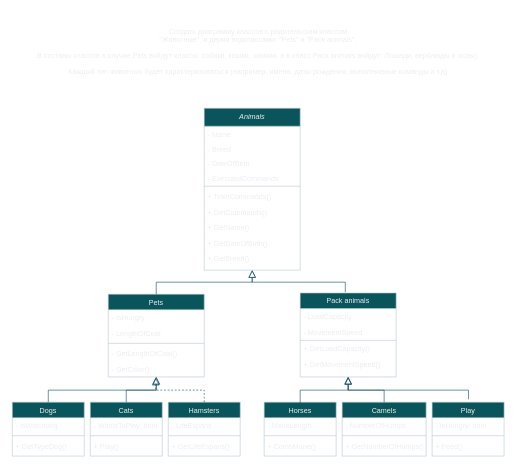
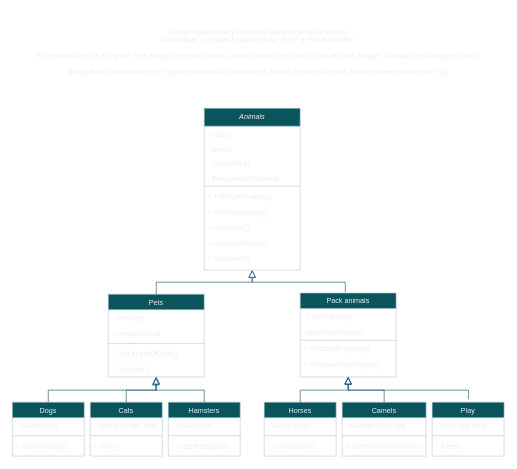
  <mxCell id="0" />
  <mxCell id="1" parent="0" />
  <mxCell id="2" value="Animals" style="swimlane;fontStyle=2;align=center;verticalAlign=top;childLayout=stackLayout;horizontal=1;startSize=30;horizontalStack=0;resizeParent=1;resizeLast=0;collapsible=1;marginBottom=0;rounded=0;shadow=0;strokeWidth=1;labelBackgroundColor=none;fillColor=#09555B;strokeColor=#BAC8D3;fontColor=#EEEEEE;" parent="1" vertex="1"><mxGeometry x="340" y="180" width="160" height="270" as="geometry"><mxRectangle x="328" y="-1000" width="160" height="26" as="alternateBounds" /></mxGeometry></mxCell>
  <mxCell id="3" value="- Name" style="text;align=left;verticalAlign=top;spacingLeft=4;spacingRight=4;overflow=hidden;rotatable=0;points=[[0,0.5],[1,0.5]];portConstraint=eastwest;labelBackgroundColor=none;fontColor=#EEEEEE;" parent="2" vertex="1"><mxGeometry y="30" width="160" height="26" as="geometry" /></mxCell>
  <mxCell id="4" value="- Breed" style="text;align=left;verticalAlign=top;spacingLeft=4;spacingRight=4;overflow=hidden;rotatable=0;points=[[0,0.5],[1,0.5]];portConstraint=eastwest;rounded=0;shadow=0;html=0;labelBackgroundColor=none;fontColor=#EEEEEE;" vertex="1" parent="2"><mxGeometry y="56" width="160" height="22" as="geometry" /></mxCell>
  <mxCell id="5" value="- DateOfBirth" style="text;align=left;verticalAlign=top;spacingLeft=4;spacingRight=4;overflow=hidden;rotatable=0;points=[[0,0.5],[1,0.5]];portConstraint=eastwest;rounded=0;shadow=0;html=0;labelBackgroundColor=none;fontColor=#EEEEEE;" parent="2" vertex="1"><mxGeometry y="78" width="160" height="26" as="geometry" /></mxCell>
  <mxCell id="6" value="- ExecutedCommands" style="text;align=left;verticalAlign=top;spacingLeft=4;spacingRight=4;overflow=hidden;rotatable=0;points=[[0,0.5],[1,0.5]];portConstraint=eastwest;rounded=0;shadow=0;html=0;labelBackgroundColor=none;fontColor=#EEEEEE;" parent="2" vertex="1"><mxGeometry y="104" width="160" height="22" as="geometry" /></mxCell>
  <mxCell id="7" value="" style="line;html=1;strokeWidth=1;align=left;verticalAlign=middle;spacingTop=-1;spacingLeft=3;spacingRight=3;rotatable=0;labelPosition=right;points=[];portConstraint=eastwest;labelBackgroundColor=none;fillColor=#09555B;strokeColor=#BAC8D3;fontColor=#EEEEEE;" parent="2" vertex="1"><mxGeometry y="126" width="160" height="8" as="geometry" /></mxCell>
  <mxCell id="8" value="+ TrainCommands()" style="text;align=left;verticalAlign=top;spacingLeft=4;spacingRight=4;overflow=hidden;rotatable=0;points=[[0,0.5],[1,0.5]];portConstraint=eastwest;labelBackgroundColor=none;fontColor=#EEEEEE;" parent="2" vertex="1"><mxGeometry y="134" width="160" height="26" as="geometry" /></mxCell>
  <mxCell id="9" value="+ GetCommands()" style="text;align=left;verticalAlign=top;spacingLeft=4;spacingRight=4;overflow=hidden;rotatable=0;points=[[0,0.5],[1,0.5]];portConstraint=eastwest;labelBackgroundColor=none;fontColor=#EEEEEE;" vertex="1" parent="2"><mxGeometry y="160" width="160" height="26" as="geometry" /></mxCell>
  <mxCell id="10" value="+ GetName()" style="text;align=left;verticalAlign=top;spacingLeft=4;spacingRight=4;overflow=hidden;rotatable=0;points=[[0,0.5],[1,0.5]];portConstraint=eastwest;labelBackgroundColor=none;fontColor=#EEEEEE;" vertex="1" parent="2"><mxGeometry y="186" width="160" height="26" as="geometry" /></mxCell>
  <mxCell id="11" value="+ GetDateOfBirth()" style="text;align=left;verticalAlign=top;spacingLeft=4;spacingRight=4;overflow=hidden;rotatable=0;points=[[0,0.5],[1,0.5]];portConstraint=eastwest;labelBackgroundColor=none;fontColor=#EEEEEE;" vertex="1" parent="2"><mxGeometry y="212" width="160" height="26" as="geometry" /></mxCell>
  <mxCell id="12" value="+ GetBreed()" style="text;align=left;verticalAlign=top;spacingLeft=4;spacingRight=4;overflow=hidden;rotatable=0;points=[[0,0.5],[1,0.5]];portConstraint=eastwest;labelBackgroundColor=none;fontColor=#EEEEEE;" vertex="1" parent="2"><mxGeometry y="238" width="160" height="26" as="geometry" /></mxCell>
  <mxCell id="13" value="Pets" style="swimlane;fontStyle=0;align=center;verticalAlign=top;childLayout=stackLayout;horizontal=1;startSize=26;horizontalStack=0;resizeParent=1;resizeLast=0;collapsible=1;marginBottom=0;rounded=0;shadow=0;strokeWidth=1;labelBackgroundColor=none;fillColor=#09555B;strokeColor=#BAC8D3;fontColor=#EEEEEE;" parent="1" vertex="1"><mxGeometry x="180" y="490" width="160" height="138" as="geometry"><mxRectangle x="160" y="-680" width="160" height="26" as="alternateBounds" /></mxGeometry></mxCell>
  <mxCell id="14" value="- IsHungry" style="text;align=left;verticalAlign=top;spacingLeft=4;spacingRight=4;overflow=hidden;rotatable=0;points=[[0,0.5],[1,0.5]];portConstraint=eastwest;labelBackgroundColor=none;fontColor=#EEEEEE;" parent="13" vertex="1"><mxGeometry y="26" width="160" height="26" as="geometry" /></mxCell>
  <mxCell id="15" value="- LengthOfCoat" style="text;align=left;verticalAlign=top;spacingLeft=4;spacingRight=4;overflow=hidden;rotatable=0;points=[[0,0.5],[1,0.5]];portConstraint=eastwest;rounded=0;shadow=0;html=0;labelBackgroundColor=none;fontColor=#EEEEEE;" parent="13" vertex="1"><mxGeometry y="52" width="160" height="26" as="geometry" /></mxCell>
  <mxCell id="16" value="" style="line;html=1;strokeWidth=1;align=left;verticalAlign=middle;spacingTop=-1;spacingLeft=3;spacingRight=3;rotatable=0;labelPosition=right;points=[];portConstraint=eastwest;labelBackgroundColor=none;fillColor=#09555B;strokeColor=#BAC8D3;fontColor=#EEEEEE;" parent="13" vertex="1"><mxGeometry y="78" width="160" height="8" as="geometry" /></mxCell>
  <mxCell id="17" value="- GetLengthOfCoat()" style="text;align=left;verticalAlign=top;spacingLeft=4;spacingRight=4;overflow=hidden;rotatable=0;points=[[0,0.5],[1,0.5]];portConstraint=eastwest;labelBackgroundColor=none;fontColor=#EEEEEE;" parent="13" vertex="1"><mxGeometry y="86" width="160" height="26" as="geometry" /></mxCell>
  <mxCell id="18" value="- GetColor()" style="text;align=left;verticalAlign=top;spacingLeft=4;spacingRight=4;overflow=hidden;rotatable=0;points=[[0,0.5],[1,0.5]];portConstraint=eastwest;labelBackgroundColor=none;fontColor=#EEEEEE;" vertex="1" parent="13"><mxGeometry y="112" width="160" height="26" as="geometry" /></mxCell>
  <mxCell id="19" value="" style="endArrow=block;endSize=10;endFill=0;shadow=0;strokeWidth=1;rounded=0;edgeStyle=elbowEdgeStyle;elbow=vertical;labelBackgroundColor=none;strokeColor=#0B4D6A;fontColor=default;" parent="1" source="13" target="2" edge="1"><mxGeometry width="160" relative="1" as="geometry"><mxPoint x="328" y="253" as="sourcePoint" /><mxPoint x="328" y="253" as="targetPoint" /></mxGeometry></mxCell>
  <mxCell id="20" value="Pack animals" style="swimlane;fontStyle=0;align=center;verticalAlign=top;childLayout=stackLayout;horizontal=1;startSize=26;horizontalStack=0;resizeParent=1;resizeLast=0;collapsible=1;marginBottom=0;rounded=0;shadow=0;strokeWidth=1;labelBackgroundColor=none;fillColor=#09555B;strokeColor=#BAC8D3;fontColor=#EEEEEE;" parent="1" vertex="1"><mxGeometry x="500" y="488" width="160" height="140" as="geometry"><mxRectangle x="330" y="590" width="170" height="26" as="alternateBounds" /></mxGeometry></mxCell>
  <mxCell id="21" value="- LoadCapacity" style="text;align=left;verticalAlign=top;spacingLeft=4;spacingRight=4;overflow=hidden;rotatable=0;points=[[0,0.5],[1,0.5]];portConstraint=eastwest;labelBackgroundColor=none;fontColor=#EEEEEE;" vertex="1" parent="20"><mxGeometry y="26" width="160" height="26" as="geometry" /></mxCell>
  <mxCell id="22" value="- MovementSpeed" style="text;align=left;verticalAlign=top;spacingLeft=4;spacingRight=4;overflow=hidden;rotatable=0;points=[[0,0.5],[1,0.5]];portConstraint=eastwest;labelBackgroundColor=none;fontColor=#EEEEEE;" parent="20" vertex="1"><mxGeometry y="52" width="160" height="26" as="geometry" /></mxCell>
  <mxCell id="23" value="" style="line;html=1;strokeWidth=1;align=left;verticalAlign=middle;spacingTop=-1;spacingLeft=3;spacingRight=3;rotatable=0;labelPosition=right;points=[];portConstraint=eastwest;labelBackgroundColor=none;fillColor=#09555B;strokeColor=#BAC8D3;fontColor=#EEEEEE;" parent="20" vertex="1"><mxGeometry y="78" width="160" height="2" as="geometry" /></mxCell>
  <mxCell id="24" value="+ GetLoadCapacity()" style="text;align=left;verticalAlign=top;spacingLeft=4;spacingRight=4;overflow=hidden;rotatable=0;points=[[0,0.5],[1,0.5]];portConstraint=eastwest;labelBackgroundColor=none;fontColor=#EEEEEE;" vertex="1" parent="20"><mxGeometry y="80" width="160" height="26" as="geometry" /></mxCell>
  <mxCell id="25" value="+ GetMovementSpeed()" style="text;align=left;verticalAlign=top;spacingLeft=4;spacingRight=4;overflow=hidden;rotatable=0;points=[[0,0.5],[1,0.5]];portConstraint=eastwest;labelBackgroundColor=none;fontColor=#EEEEEE;" vertex="1" parent="20"><mxGeometry y="106" width="160" height="26" as="geometry" /></mxCell>
  <mxCell id="26" value="" style="endArrow=block;endSize=10;endFill=0;shadow=0;strokeWidth=1;rounded=0;edgeStyle=elbowEdgeStyle;elbow=vertical;labelBackgroundColor=none;strokeColor=#0B4D6A;fontColor=default;entryX=0.5;entryY=1;entryDx=0;entryDy=0;exitX=0.47;exitY=-0.009;exitDx=0;exitDy=0;exitPerimeter=0;" parent="1" source="20" target="2" edge="1"><mxGeometry width="160" relative="1" as="geometry"><mxPoint x="600" y="490" as="sourcePoint" /><mxPoint x="438" y="321" as="targetPoint" /><Array as="points"><mxPoint x="500" y="470" /></Array></mxGeometry></mxCell>
  <mxCell id="27" value="&lt;p class=&quot;MsoNormal&quot;&gt;Создать диаграмму классов с родительским классом&lt;br&gt;&quot;Животные&quot;, и двумя подклассами: &quot;Pets&quot; и &quot;&lt;span lang=&quot;EN-US&quot;&gt;Pack&lt;/span&gt;&lt;span lang=&quot;EN-US&quot;&gt; &lt;/span&gt;&lt;span lang=&quot;EN-US&quot;&gt;animals&lt;/span&gt;&quot;.&lt;/p&gt;&lt;span style=&quot;background-color: initial;&quot;&gt;В составы классов в случае Pets войдут классы: собаки,&amp;nbsp;&lt;/span&gt;&lt;span style=&quot;background-color: initial;&quot;&gt;кошки, хомяки, а в класс Pack animals войдут: Лошади, верблюды и ослы).&lt;/span&gt;&lt;span style=&quot;background-color: initial;&quot;&gt;&lt;br&gt;&lt;/span&gt;&lt;p class=&quot;MsoNormal&quot;&gt;&lt;span style=&quot;background-color: initial;&quot;&gt;Каждый тип животных будет характеризоваться (например,&amp;nbsp;&lt;/span&gt;&lt;span style=&quot;background-color: initial;&quot;&gt;имена, даты рождения, выполняемые команды и т.д)&lt;/span&gt;&lt;/p&gt;" style="text;html=1;align=center;verticalAlign=middle;whiteSpace=wrap;rounded=0;fontColor=#EEEEEE;" vertex="1" parent="1"><mxGeometry x="40" y="20" width="780" height="130" as="geometry" /></mxCell>
  <mxCell id="28" value="Dogs" style="swimlane;fontStyle=0;align=center;verticalAlign=top;childLayout=stackLayout;horizontal=1;startSize=26;horizontalStack=0;resizeParent=1;resizeLast=0;collapsible=1;marginBottom=0;rounded=0;shadow=0;strokeWidth=1;labelBackgroundColor=none;fillColor=#09555B;strokeColor=#BAC8D3;fontColor=#EEEEEE;" vertex="1" parent="1"><mxGeometry y="670" width="120" height="90" as="geometry" x="20"><mxRectangle x="120" y="590" width="160" height="26" as="alternateBounds" /></mxGeometry></mxCell>
  <mxCell id="29" value="- IsWatchdog" style="text;align=left;verticalAlign=top;spacingLeft=4;spacingRight=4;overflow=hidden;rotatable=0;points=[[0,0.5],[1,0.5]];portConstraint=eastwest;labelBackgroundColor=none;fontColor=#EEEEEE;" vertex="1" parent="28"><mxGeometry y="26" width="120" height="26" as="geometry" /></mxCell>
  <mxCell id="30" value="" style="line;html=1;strokeWidth=1;align=left;verticalAlign=middle;spacingTop=-1;spacingLeft=3;spacingRight=3;rotatable=0;labelPosition=right;points=[];portConstraint=eastwest;labelBackgroundColor=none;fillColor=#09555B;strokeColor=#BAC8D3;fontColor=#EEEEEE;" vertex="1" parent="28"><mxGeometry y="52" width="120" height="8" as="geometry" /></mxCell>
  <mxCell id="31" value="+ GetTypeDog()" style="text;align=left;verticalAlign=top;spacingLeft=4;spacingRight=4;overflow=hidden;rotatable=0;points=[[0,0.5],[1,0.5]];portConstraint=eastwest;labelBackgroundColor=none;fontColor=#EEEEEE;" vertex="1" parent="28"><mxGeometry y="60" width="120" height="26" as="geometry" /></mxCell>
  <mxCell id="32" value="" style="endArrow=block;endSize=10;endFill=0;shadow=0;strokeWidth=1;rounded=0;edgeStyle=elbowEdgeStyle;elbow=vertical;labelBackgroundColor=none;strokeColor=#0B4D6A;fontColor=default;entryX=0.5;entryY=1;entryDx=0;entryDy=0;exitX=0.5;exitY=0;exitDx=0;exitDy=0;" edge="1" parent="1" source="28" target="13"><mxGeometry width="160" relative="1" as="geometry"><mxPoint x="100" y="690" as="sourcePoint" /><mxPoint x="268" y="640" as="targetPoint" /><Array as="points"><mxPoint x="170" y="650" /></Array></mxGeometry></mxCell>
  <mxCell id="33" value="Cats" style="swimlane;fontStyle=0;align=center;verticalAlign=top;childLayout=stackLayout;horizontal=1;startSize=26;horizontalStack=0;resizeParent=1;resizeLast=0;collapsible=1;marginBottom=0;rounded=0;shadow=0;strokeWidth=1;labelBackgroundColor=none;fillColor=#09555B;strokeColor=#BAC8D3;fontColor=#EEEEEE;" vertex="1" parent="1"><mxGeometry x="150" y="670" width="120" height="90" as="geometry"><mxRectangle x="120" y="590" width="160" height="26" as="alternateBounds" /></mxGeometry></mxCell>
  <mxCell id="34" value="- WantsToPlay: bool" style="text;align=left;verticalAlign=top;spacingLeft=4;spacingRight=4;overflow=hidden;rotatable=0;points=[[0,0.5],[1,0.5]];portConstraint=eastwest;labelBackgroundColor=none;fontColor=#EEEEEE;" vertex="1" parent="33"><mxGeometry y="26" width="120" height="26" as="geometry" /></mxCell>
  <mxCell id="35" value="" style="line;html=1;strokeWidth=1;align=left;verticalAlign=middle;spacingTop=-1;spacingLeft=3;spacingRight=3;rotatable=0;labelPosition=right;points=[];portConstraint=eastwest;labelBackgroundColor=none;fillColor=#09555B;strokeColor=#BAC8D3;fontColor=#EEEEEE;" vertex="1" parent="33"><mxGeometry y="52" width="120" height="8" as="geometry" /></mxCell>
  <mxCell id="36" value="+ Play()" style="text;align=left;verticalAlign=top;spacingLeft=4;spacingRight=4;overflow=hidden;rotatable=0;points=[[0,0.5],[1,0.5]];portConstraint=eastwest;labelBackgroundColor=none;fontColor=#EEEEEE;" vertex="1" parent="33"><mxGeometry y="60" width="120" height="26" as="geometry" /></mxCell>
  <mxCell id="37" value="" style="endArrow=block;endSize=10;endFill=0;shadow=0;strokeWidth=1;rounded=0;edgeStyle=elbowEdgeStyle;elbow=vertical;labelBackgroundColor=none;strokeColor=#0B4D6A;fontColor=default;exitX=0.5;exitY=0;exitDx=0;exitDy=0;entryX=0.5;entryY=1;entryDx=0;entryDy=0;" edge="1" parent="1" source="33" target="13"><mxGeometry width="160" relative="1" as="geometry"><mxPoint x="110" y="700" as="sourcePoint" /><mxPoint x="220" y="630" as="targetPoint" /><Array as="points"><mxPoint x="230" y="650" /></Array></mxGeometry></mxCell>
  <mxCell id="38" value="Hamsters" style="swimlane;fontStyle=0;align=center;verticalAlign=top;childLayout=stackLayout;horizontal=1;startSize=26;horizontalStack=0;resizeParent=1;resizeLast=0;collapsible=1;marginBottom=0;rounded=0;shadow=0;strokeWidth=1;labelBackgroundColor=none;fillColor=#09555B;strokeColor=#BAC8D3;fontColor=#EEEEEE;" vertex="1" parent="1"><mxGeometry x="280" y="670" width="120" height="90" as="geometry"><mxRectangle x="120" y="590" width="160" height="26" as="alternateBounds" /></mxGeometry></mxCell>
  <mxCell id="39" value="- LifeEspans" style="text;align=left;verticalAlign=top;spacingLeft=4;spacingRight=4;overflow=hidden;rotatable=0;points=[[0,0.5],[1,0.5]];portConstraint=eastwest;labelBackgroundColor=none;fontColor=#EEEEEE;" vertex="1" parent="38"><mxGeometry y="26" width="120" height="26" as="geometry" /></mxCell>
  <mxCell id="40" value="" style="line;html=1;strokeWidth=1;align=left;verticalAlign=middle;spacingTop=-1;spacingLeft=3;spacingRight=3;rotatable=0;labelPosition=right;points=[];portConstraint=eastwest;labelBackgroundColor=none;fillColor=#09555B;strokeColor=#BAC8D3;fontColor=#EEEEEE;" vertex="1" parent="38"><mxGeometry y="52" width="120" height="8" as="geometry" /></mxCell>
  <mxCell id="41" value="+ GetLifeEspans()" style="text;align=left;verticalAlign=top;spacingLeft=4;spacingRight=4;overflow=hidden;rotatable=0;points=[[0,0.5],[1,0.5]];portConstraint=eastwest;labelBackgroundColor=none;fontColor=#EEEEEE;" vertex="1" parent="38"><mxGeometry y="60" width="120" height="26" as="geometry" /></mxCell>
- <mxCell id="42" value="" style="endArrow=block;endSize=10;endFill=0;shadow=0;strokeWidth=1;rounded=0;edgeStyle=elbowEdgeStyle;elbow=vertical;labelBackgroundColor=none;strokeColor=#0B4D6A;fontColor=default;exitX=0.5;exitY=0;exitDx=0;exitDy=0;entryX=0.495;entryY=1.058;entryDx=0;entryDy=0;entryPerimeter=0;dashed=1;" edge="1" parent="1" source="38" target="18"><mxGeometry width="160" relative="1" as="geometry"><mxPoint x="120" y="710" as="sourcePoint" /><mxPoint x="260" y="630" as="targetPoint" /><Array as="points"><mxPoint x="300" y="650" /></Array></mxGeometry></mxCell>
+ <mxCell id="42" value="" style="endArrow=block;endSize=10;endFill=0;shadow=0;strokeWidth=1;rounded=0;edgeStyle=elbowEdgeStyle;elbow=vertical;labelBackgroundColor=none;strokeColor=#0B4D6A;fontColor=default;exitX=0.5;exitY=0;exitDx=0;exitDy=0;entryX=0.495;entryY=1.058;entryDx=0;entryDy=0;entryPerimeter=0;" edge="1" parent="1" source="38" target="18"><mxGeometry width="160" relative="1" as="geometry"><mxPoint x="120" y="710" as="sourcePoint" /><mxPoint x="260" y="630" as="targetPoint" /><Array as="points"><mxPoint x="300" y="650" /></Array></mxGeometry></mxCell>
  <mxCell id="43" value="Play" style="swimlane;fontStyle=0;align=center;verticalAlign=top;childLayout=stackLayout;horizontal=1;startSize=26;horizontalStack=0;resizeParent=1;resizeLast=0;collapsible=1;marginBottom=0;rounded=0;shadow=0;strokeWidth=1;labelBackgroundColor=none;fillColor=#09555B;strokeColor=#BAC8D3;fontColor=#EEEEEE;" vertex="1" parent="1"><mxGeometry x="720" y="670" width="120" height="90" as="geometry"><mxRectangle x="120" y="590" width="160" height="26" as="alternateBounds" /></mxGeometry></mxCell>
  <mxCell id="44" value="- IsHungry: bool" style="text;align=left;verticalAlign=top;spacingLeft=4;spacingRight=4;overflow=hidden;rotatable=0;points=[[0,0.5],[1,0.5]];portConstraint=eastwest;labelBackgroundColor=none;fontColor=#EEEEEE;" vertex="1" parent="43"><mxGeometry y="26" width="120" height="26" as="geometry" /></mxCell>
  <mxCell id="45" value="" style="line;html=1;strokeWidth=1;align=left;verticalAlign=middle;spacingTop=-1;spacingLeft=3;spacingRight=3;rotatable=0;labelPosition=right;points=[];portConstraint=eastwest;labelBackgroundColor=none;fillColor=#09555B;strokeColor=#BAC8D3;fontColor=#EEEEEE;" vertex="1" parent="43"><mxGeometry y="52" width="120" height="8" as="geometry" /></mxCell>
  <mxCell id="46" value="+ Feed()" style="text;align=left;verticalAlign=top;spacingLeft=4;spacingRight=4;overflow=hidden;rotatable=0;points=[[0,0.5],[1,0.5]];portConstraint=eastwest;labelBackgroundColor=none;fontColor=#EEEEEE;" vertex="1" parent="43"><mxGeometry y="60" width="120" height="26" as="geometry" /></mxCell>
  <mxCell id="47" value="Horses" style="swimlane;fontStyle=0;align=center;verticalAlign=top;childLayout=stackLayout;horizontal=1;startSize=26;horizontalStack=0;resizeParent=1;resizeLast=0;collapsible=1;marginBottom=0;rounded=0;shadow=0;strokeWidth=1;labelBackgroundColor=none;fillColor=#09555B;strokeColor=#BAC8D3;fontColor=#EEEEEE;" vertex="1" parent="1"><mxGeometry x="440" y="670" width="120" height="90" as="geometry"><mxRectangle x="120" y="590" width="160" height="26" as="alternateBounds" /></mxGeometry></mxCell>
  <mxCell id="48" value="- ManeLength" style="text;align=left;verticalAlign=top;spacingLeft=4;spacingRight=4;overflow=hidden;rotatable=0;points=[[0,0.5],[1,0.5]];portConstraint=eastwest;labelBackgroundColor=none;fontColor=#EEEEEE;" vertex="1" parent="47"><mxGeometry y="26" width="120" height="26" as="geometry" /></mxCell>
  <mxCell id="49" value="" style="line;html=1;strokeWidth=1;align=left;verticalAlign=middle;spacingTop=-1;spacingLeft=3;spacingRight=3;rotatable=0;labelPosition=right;points=[];portConstraint=eastwest;labelBackgroundColor=none;fillColor=#09555B;strokeColor=#BAC8D3;fontColor=#EEEEEE;" vertex="1" parent="47"><mxGeometry y="52" width="120" height="8" as="geometry" /></mxCell>
  <mxCell id="50" value="+ CombMane()" style="text;align=left;verticalAlign=top;spacingLeft=4;spacingRight=4;overflow=hidden;rotatable=0;points=[[0,0.5],[1,0.5]];portConstraint=eastwest;labelBackgroundColor=none;fontColor=#EEEEEE;" vertex="1" parent="47"><mxGeometry y="60" width="120" height="26" as="geometry" /></mxCell>
  <mxCell id="51" value="Camels" style="swimlane;fontStyle=0;align=center;verticalAlign=top;childLayout=stackLayout;horizontal=1;startSize=26;horizontalStack=0;resizeParent=1;resizeLast=0;collapsible=1;marginBottom=0;rounded=0;shadow=0;strokeWidth=1;labelBackgroundColor=none;fillColor=#09555B;strokeColor=#BAC8D3;fontColor=#EEEEEE;" vertex="1" parent="1"><mxGeometry x="570" y="670" width="140" height="90" as="geometry"><mxRectangle x="120" y="590" width="160" height="26" as="alternateBounds" /></mxGeometry></mxCell>
  <mxCell id="52" value="- NumberOfHumps" style="text;align=left;verticalAlign=top;spacingLeft=4;spacingRight=4;overflow=hidden;rotatable=0;points=[[0,0.5],[1,0.5]];portConstraint=eastwest;labelBackgroundColor=none;fontColor=#EEEEEE;" vertex="1" parent="51"><mxGeometry y="26" width="140" height="26" as="geometry" /></mxCell>
  <mxCell id="53" value="" style="line;html=1;strokeWidth=1;align=left;verticalAlign=middle;spacingTop=-1;spacingLeft=3;spacingRight=3;rotatable=0;labelPosition=right;points=[];portConstraint=eastwest;labelBackgroundColor=none;fillColor=#09555B;strokeColor=#BAC8D3;fontColor=#EEEEEE;" vertex="1" parent="51"><mxGeometry y="52" width="140" height="8" as="geometry" /></mxCell>
  <mxCell id="54" value="+ GetNumberOfHumps()" style="text;align=left;verticalAlign=top;spacingLeft=4;spacingRight=4;overflow=hidden;rotatable=0;points=[[0,0.5],[1,0.5]];portConstraint=eastwest;labelBackgroundColor=none;fontColor=#EEEEEE;" vertex="1" parent="51"><mxGeometry y="60" width="140" height="26" as="geometry" /></mxCell>
  <mxCell id="55" value="" style="endArrow=block;endSize=10;endFill=0;shadow=0;strokeWidth=1;rounded=0;edgeStyle=elbowEdgeStyle;elbow=vertical;labelBackgroundColor=none;strokeColor=#0B4D6A;fontColor=default;entryX=0.5;entryY=1;entryDx=0;entryDy=0;exitX=0.505;exitY=-0.051;exitDx=0;exitDy=0;exitPerimeter=0;" edge="1" parent="1" source="43" target="20"><mxGeometry width="160" relative="1" as="geometry"><mxPoint x="800" y="690" as="sourcePoint" /><mxPoint x="740" y="630" as="targetPoint" /><Array as="points"><mxPoint x="590" y="650" /><mxPoint x="770" y="650" /></Array></mxGeometry></mxCell>
  <mxCell id="56" value="" style="endArrow=block;endSize=10;endFill=0;shadow=0;strokeWidth=1;rounded=0;edgeStyle=elbowEdgeStyle;elbow=vertical;labelBackgroundColor=none;strokeColor=#0B4D6A;fontColor=default;exitX=0.5;exitY=0;exitDx=0;exitDy=0;entryX=0.5;entryY=1;entryDx=0;entryDy=0;" edge="1" parent="1" source="51" target="20"><mxGeometry width="160" relative="1" as="geometry"><mxPoint x="660" y="682" as="sourcePoint" /><mxPoint x="600" y="630" as="targetPoint" /><Array as="points"><mxPoint x="630" y="650" /><mxPoint x="630" y="642" /></Array></mxGeometry></mxCell>
  <mxCell id="57" value="" style="endArrow=block;endSize=10;endFill=0;shadow=0;strokeWidth=1;rounded=0;edgeStyle=elbowEdgeStyle;elbow=vertical;labelBackgroundColor=none;strokeColor=#0B4D6A;fontColor=default;exitX=0.5;exitY=0.111;exitDx=0;exitDy=0;entryX=0.5;entryY=1;entryDx=0;entryDy=0;exitPerimeter=0;" edge="1" parent="1" source="47" target="20"><mxGeometry width="160" relative="1" as="geometry"><mxPoint x="540" y="682" as="sourcePoint" /><mxPoint x="340" y="620" as="targetPoint" /><Array as="points"><mxPoint x="520" y="650" /><mxPoint x="510" y="642" /></Array></mxGeometry></mxCell>
